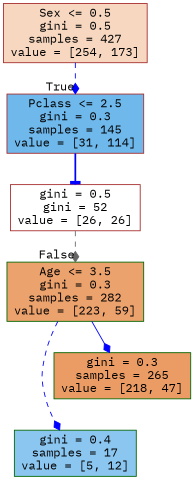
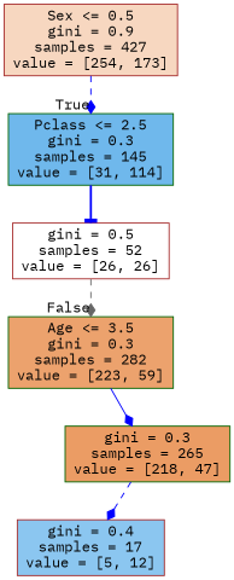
  digraph {
    fontname="IBM Plex Mono"
    node [color=brown fontname="IBM Plex Mono" shape=box style=filled]
    edge [arrowhead=diamond color=blue fontname="IBM Plex Mono" style=dashed]
-   n1 [fillcolor="#f7d7c0" label="Sex <= 0.5\ngini = 0.5\nsamples = 427\nvalue = [254, 173]"]
-   n2 [fillcolor="#6fb8ec" label="Pclass <= 2.5\ngini = 0.3\nsamples = 145\nvalue = [31, 114]"]
-   n3 [fillcolor="#ffffff" label="gini = 0.5\ngini = 52\nvalue = [26, 26]"]
+   n1 [fillcolor="#f7d7c0" label="Sex <= 0.5\ngini = 0.9\nsamples = 427\nvalue = [254, 173]"]
+   n2 [color=darkgreen fillcolor="#6fb8ec" label="Pclass <= 2.5\ngini = 0.3\nsamples = 145\nvalue = [31, 114]"]
+   n3 [fillcolor="#ffffff" label="gini = 0.5\nsamples = 52\nvalue = [26, 26]"]
    n4 [color=darkgreen fillcolor="#eca26d" label="Age <= 3.5\ngini = 0.3\nsamples = 282\nvalue = [223, 59]"]
-   n5 [color=darkgreen fillcolor="#8bc6f0" label="gini = 0.4\nsamples = 17\nvalue = [5, 12]"]
+   n5 [fillcolor="#8bc6f0" label="gini = 0.4\nsamples = 17\nvalue = [5, 12]"]
    n6 [color=darkgreen fillcolor="#eb9c64" label="gini = 0.3\nsamples = 265\nvalue = [218, 47]"]
    n1 -> n2 [headlabel=True labelangle=45 labeldistance=2.5]
    n2 -> n3 [arrowhead=tee style=bold]
    n3 -> n4 [color=gray40 headlabel=False labelangle=-45 labeldistance=2.5]
-   n4 -> n5
+   n6 -> n5
    n4 -> n6 [style=solid]
  }
